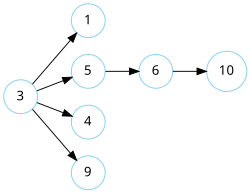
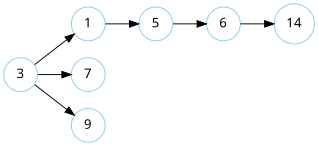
  digraph {
    fontname="Noto Sans"
    fontsize=12
    rankdir=LR
    node [color=skyblue fontname="Noto Sans" fontsize=14 shape=circle]
    edge [fontname="Noto Sans" fontsize=12]
    n1 [label=1]
    n2 [label=5]
    n3 [label=3]
-   n4 [label=4]
+   n4 [label=7]
    n5 [label=9]
    n6 [label=6]
-   n7 [label=10]
-   n3 -> n2
+   n7 [label=14]
+   n1 -> n2
    n2 -> n6
    n3 -> n1
    n3 -> n4
    n3 -> n5
    n6 -> n7
  }
